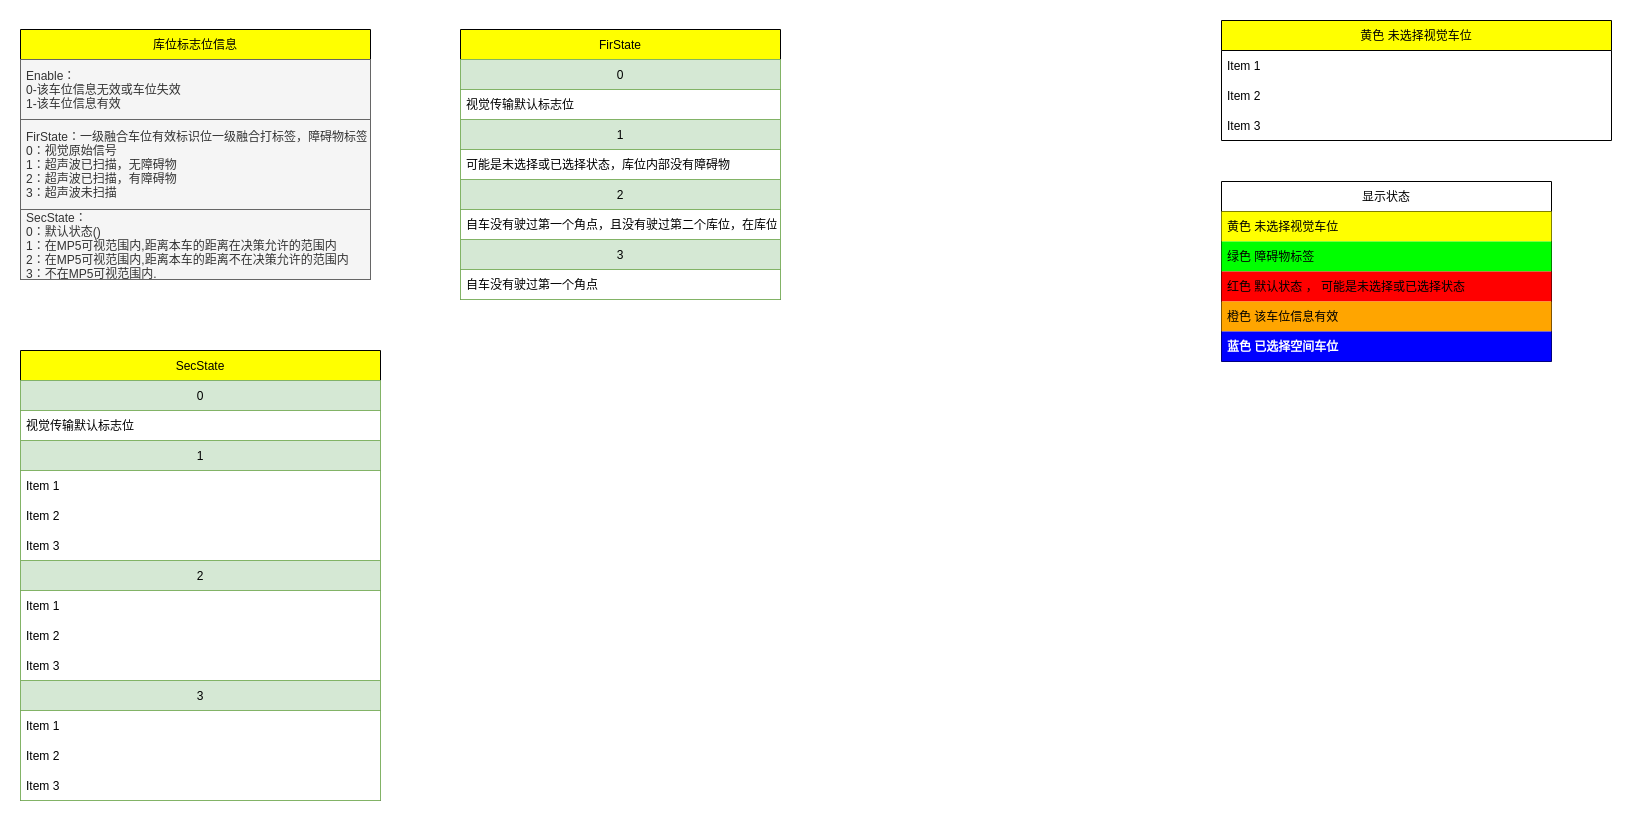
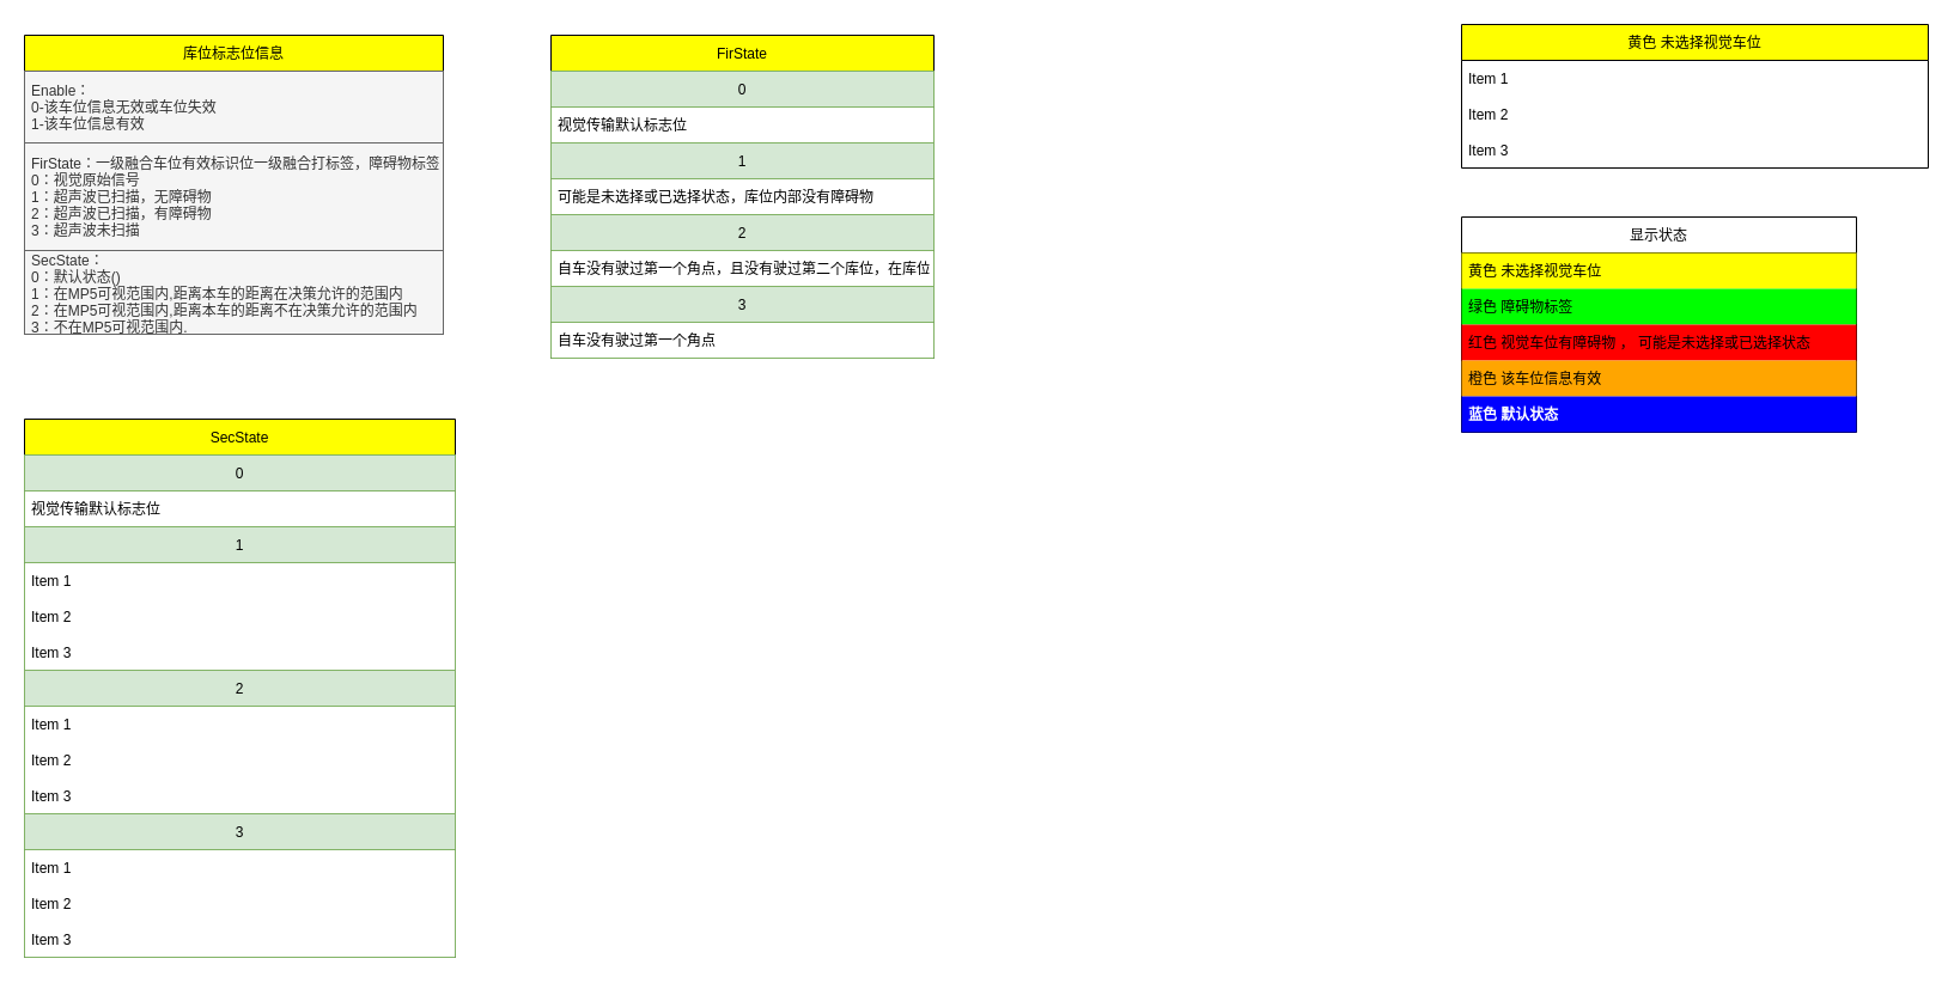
  <mxCell id="0" />
  <mxCell id="1" parent="0" />
  <mxCell id="2" value="显示状态" style="swimlane;fontStyle=0;childLayout=stackLayout;horizontal=1;startSize=30;horizontalStack=0;resizeParent=1;resizeParentMax=0;resizeLast=0;collapsible=1;marginBottom=0;" parent="1" vertex="1"><mxGeometry x="1221" y="181" width="330" height="180" as="geometry" /></mxCell>
  <mxCell id="3" value="黄色   未选择视觉车位 " style="text;strokeColor=none;fillColor=#FFFF00;align=left;verticalAlign=middle;spacingLeft=4;spacingRight=4;overflow=hidden;points=[[0,0.5],[1,0.5]];portConstraint=eastwest;rotatable=0;" parent="2" vertex="1"><mxGeometry y="30" width="330" height="30" as="geometry" /></mxCell>
  <mxCell id="4" value="绿色 障碍物标签" style="text;strokeColor=none;fillColor=#00FF00;align=left;verticalAlign=middle;spacingLeft=4;spacingRight=4;overflow=hidden;points=[[0,0.5],[1,0.5]];portConstraint=eastwest;rotatable=0;" parent="2" vertex="1"><mxGeometry y="60" width="330" height="30" as="geometry" /></mxCell>
- <mxCell id="5" value="红色  默认状态 ， 可能是未选择或已选择状态" style="text;strokeColor=none;fillColor=#FF0000;align=left;verticalAlign=middle;spacingLeft=4;spacingRight=4;overflow=hidden;points=[[0,0.5],[1,0.5]];portConstraint=eastwest;rotatable=0;" parent="2" vertex="1"><mxGeometry y="90" width="330" height="30" as="geometry" /></mxCell>
+ <mxCell id="5" value="红色  视觉车位有障碍物 ， 可能是未选择或已选择状态" style="text;strokeColor=none;fillColor=#FF0000;align=left;verticalAlign=middle;spacingLeft=4;spacingRight=4;overflow=hidden;points=[[0,0.5],[1,0.5]];portConstraint=eastwest;rotatable=0;" parent="2" vertex="1"><mxGeometry y="90" width="330" height="30" as="geometry" /></mxCell>
  <mxCell id="6" value="橙色   该车位信息有效" style="text;strokeColor=none;fillColor=#FFA500;align=left;verticalAlign=middle;spacingLeft=4;spacingRight=4;overflow=hidden;points=[[0,0.5],[1,0.5]];portConstraint=eastwest;rotatable=0;" parent="2" vertex="1"><mxGeometry y="120" width="330" height="30" as="geometry" /></mxCell>
- <mxCell id="7" value="蓝色 已选择空间车位" style="text;strokeColor=none;fillColor=#0000FF;align=left;verticalAlign=middle;spacingLeft=4;spacingRight=4;overflow=hidden;points=[[0,0.5],[1,0.5]];portConstraint=eastwest;rotatable=0;fontStyle=1;fontColor=#FFFFFF;" parent="2" vertex="1"><mxGeometry y="150" width="330" height="30" as="geometry" /></mxCell>
+ <mxCell id="7" value="蓝色 默认状态" style="text;strokeColor=none;fillColor=#0000FF;align=left;verticalAlign=middle;spacingLeft=4;spacingRight=4;overflow=hidden;points=[[0,0.5],[1,0.5]];portConstraint=eastwest;rotatable=0;fontStyle=1;fontColor=#FFFFFF;" parent="2" vertex="1"><mxGeometry y="150" width="330" height="30" as="geometry" /></mxCell>
  <mxCell id="8" value="库位标志位信息" style="swimlane;fontStyle=0;childLayout=stackLayout;horizontal=1;startSize=30;horizontalStack=0;resizeParent=1;resizeParentMax=0;resizeLast=0;collapsible=1;marginBottom=0;fontColor=#000000;fillColor=#FFFF00;" parent="1" vertex="1"><mxGeometry x="20" y="29" width="350" height="250" as="geometry" /></mxCell>
  <mxCell id="9" value="Enable：&#10;0-该车位信息无效或车位失效&#10;1-该车位信息有效" style="text;strokeColor=#666666;fillColor=#f5f5f5;align=left;verticalAlign=middle;spacingLeft=4;spacingRight=4;overflow=hidden;points=[[0,0.5],[1,0.5]];portConstraint=eastwest;rotatable=0;fontColor=#333333;" parent="8" vertex="1"><mxGeometry y="30" width="350" height="60" as="geometry" /></mxCell>
  <mxCell id="10" value="FirState：一级融合车位有效标识位一级融合打标签，障碍物标签）&#10;0：视觉原始信号&#10;1：超声波已扫描，无障碍物&#10;2：超声波已扫描，有障碍物&#10;3：超声波未扫描" style="text;strokeColor=#666666;fillColor=#f5f5f5;align=left;verticalAlign=middle;spacingLeft=4;spacingRight=4;overflow=hidden;points=[[0,0.5],[1,0.5]];portConstraint=eastwest;rotatable=0;fontColor=#333333;" parent="8" vertex="1"><mxGeometry y="90" width="350" height="90" as="geometry" /></mxCell>
  <mxCell id="11" value="SecState：&#10;0：默认状态()&#10;1：在MP5可视范围内,距离本车的距离在决策允许的范围内&#10;2：在MP5可视范围内,距离本车的距离不在决策允许的范围内&#10;3：不在MP5可视范围内.&#10;&#10;" style="text;strokeColor=#666666;fillColor=#f5f5f5;align=left;verticalAlign=middle;spacingLeft=4;spacingRight=4;overflow=hidden;points=[[0,0.5],[1,0.5]];portConstraint=eastwest;rotatable=0;fontColor=#333333;" parent="8" vertex="1"><mxGeometry y="180" width="350" height="70" as="geometry" /></mxCell>
  <mxCell id="12" value="黄色   未选择视觉车位 " style="swimlane;fontStyle=0;childLayout=stackLayout;horizontal=1;startSize=30;horizontalStack=0;resizeParent=1;resizeParentMax=0;resizeLast=0;collapsible=1;marginBottom=0;fontColor=#000000;fillColor=#FFFF00;" parent="1" vertex="1"><mxGeometry x="1221" y="20" width="390" height="120" as="geometry" /></mxCell>
  <mxCell id="13" value="Item 1" style="text;strokeColor=none;fillColor=none;align=left;verticalAlign=middle;spacingLeft=4;spacingRight=4;overflow=hidden;points=[[0,0.5],[1,0.5]];portConstraint=eastwest;rotatable=0;fontColor=#000000;" parent="12" vertex="1"><mxGeometry y="30" width="390" height="30" as="geometry" /></mxCell>
  <mxCell id="14" value="Item 2" style="text;strokeColor=none;fillColor=none;align=left;verticalAlign=middle;spacingLeft=4;spacingRight=4;overflow=hidden;points=[[0,0.5],[1,0.5]];portConstraint=eastwest;rotatable=0;fontColor=#000000;" parent="12" vertex="1"><mxGeometry y="60" width="390" height="30" as="geometry" /></mxCell>
  <mxCell id="15" value="Item 3" style="text;strokeColor=none;fillColor=none;align=left;verticalAlign=middle;spacingLeft=4;spacingRight=4;overflow=hidden;points=[[0,0.5],[1,0.5]];portConstraint=eastwest;rotatable=0;fontColor=#000000;" parent="12" vertex="1"><mxGeometry y="90" width="390" height="30" as="geometry" /></mxCell>
  <mxCell id="16" value="FirState" style="swimlane;fontStyle=0;childLayout=stackLayout;horizontal=1;startSize=30;horizontalStack=0;resizeParent=1;resizeParentMax=0;resizeLast=0;collapsible=1;marginBottom=0;fillColor=#FFFF00;" vertex="1" parent="1"><mxGeometry x="460" y="29" width="320" height="270" as="geometry" /></mxCell>
  <mxCell id="17" value="0" style="swimlane;fontStyle=0;childLayout=stackLayout;horizontal=1;startSize=30;horizontalStack=0;resizeParent=1;resizeParentMax=0;resizeLast=0;collapsible=1;marginBottom=0;fillColor=#d5e8d4;strokeColor=#82b366;" vertex="1" parent="16"><mxGeometry y="30" width="320" height="60" as="geometry" /></mxCell>
  <mxCell id="18" value="视觉传输默认标志位" style="text;strokeColor=none;fillColor=none;align=left;verticalAlign=middle;spacingLeft=4;spacingRight=4;overflow=hidden;points=[[0,0.5],[1,0.5]];portConstraint=eastwest;rotatable=0;" vertex="1" parent="17"><mxGeometry y="30" width="320" height="30" as="geometry" /></mxCell>
  <mxCell id="19" value="1" style="swimlane;fontStyle=0;childLayout=stackLayout;horizontal=1;startSize=30;horizontalStack=0;resizeParent=1;resizeParentMax=0;resizeLast=0;collapsible=1;marginBottom=0;fillColor=#d5e8d4;strokeColor=#82b366;" vertex="1" parent="16"><mxGeometry y="90" width="320" height="60" as="geometry" /></mxCell>
  <mxCell id="20" value="可能是未选择或已选择状态，库位内部没有障碍物" style="text;strokeColor=none;fillColor=none;align=left;verticalAlign=middle;spacingLeft=4;spacingRight=4;overflow=hidden;points=[[0,0.5],[1,0.5]];portConstraint=eastwest;rotatable=0;" vertex="1" parent="19"><mxGeometry y="30" width="320" height="30" as="geometry" /></mxCell>
  <mxCell id="21" value="2" style="swimlane;fontStyle=0;childLayout=stackLayout;horizontal=1;startSize=30;horizontalStack=0;resizeParent=1;resizeParentMax=0;resizeLast=0;collapsible=1;marginBottom=0;fillColor=#d5e8d4;strokeColor=#82b366;" vertex="1" parent="16"><mxGeometry y="150" width="320" height="60" as="geometry" /></mxCell>
  <mxCell id="22" value="自车没有驶过第一个角点，且没有驶过第二个库位，在库位内部检测到障碍物" style="text;strokeColor=none;fillColor=none;align=left;verticalAlign=middle;spacingLeft=4;spacingRight=4;overflow=hidden;points=[[0,0.5],[1,0.5]];portConstraint=eastwest;rotatable=0;" vertex="1" parent="21"><mxGeometry y="30" width="320" height="30" as="geometry" /></mxCell>
  <mxCell id="23" value="3" style="swimlane;fontStyle=0;childLayout=stackLayout;horizontal=1;startSize=30;horizontalStack=0;resizeParent=1;resizeParentMax=0;resizeLast=0;collapsible=1;marginBottom=0;fillColor=#d5e8d4;strokeColor=#82b366;" vertex="1" parent="16"><mxGeometry y="210" width="320" height="60" as="geometry" /></mxCell>
  <mxCell id="24" value="自车没有驶过第一个角点" style="text;strokeColor=none;fillColor=none;align=left;verticalAlign=middle;spacingLeft=4;spacingRight=4;overflow=hidden;points=[[0,0.5],[1,0.5]];portConstraint=eastwest;rotatable=0;" vertex="1" parent="23"><mxGeometry y="30" width="320" height="30" as="geometry" /></mxCell>
  <mxCell id="25" value="SecState" style="swimlane;fontStyle=0;childLayout=stackLayout;horizontal=1;startSize=30;horizontalStack=0;resizeParent=1;resizeParentMax=0;resizeLast=0;collapsible=1;marginBottom=0;fillColor=#FFFF00;" vertex="1" parent="1"><mxGeometry x="20" y="350" width="360" height="450" as="geometry" /></mxCell>
  <mxCell id="26" value="0" style="swimlane;fontStyle=0;childLayout=stackLayout;horizontal=1;startSize=30;horizontalStack=0;resizeParent=1;resizeParentMax=0;resizeLast=0;collapsible=1;marginBottom=0;fillColor=#d5e8d4;strokeColor=#82b366;" vertex="1" parent="25"><mxGeometry y="30" width="360" height="60" as="geometry" /></mxCell>
  <mxCell id="27" value="视觉传输默认标志位" style="text;strokeColor=none;fillColor=none;align=left;verticalAlign=middle;spacingLeft=4;spacingRight=4;overflow=hidden;points=[[0,0.5],[1,0.5]];portConstraint=eastwest;rotatable=0;" vertex="1" parent="26"><mxGeometry y="30" width="360" height="30" as="geometry" /></mxCell>
  <mxCell id="28" value="1" style="swimlane;fontStyle=0;childLayout=stackLayout;horizontal=1;startSize=30;horizontalStack=0;resizeParent=1;resizeParentMax=0;resizeLast=0;collapsible=1;marginBottom=0;fillColor=#d5e8d4;strokeColor=#82b366;" vertex="1" parent="25"><mxGeometry y="90" width="360" height="120" as="geometry" /></mxCell>
  <mxCell id="29" value="Item 1" style="text;strokeColor=none;fillColor=none;align=left;verticalAlign=middle;spacingLeft=4;spacingRight=4;overflow=hidden;points=[[0,0.5],[1,0.5]];portConstraint=eastwest;rotatable=0;" vertex="1" parent="28"><mxGeometry y="30" width="360" height="30" as="geometry" /></mxCell>
  <mxCell id="30" value="Item 2" style="text;strokeColor=none;fillColor=none;align=left;verticalAlign=middle;spacingLeft=4;spacingRight=4;overflow=hidden;points=[[0,0.5],[1,0.5]];portConstraint=eastwest;rotatable=0;" vertex="1" parent="28"><mxGeometry y="60" width="360" height="30" as="geometry" /></mxCell>
  <mxCell id="31" value="Item 3" style="text;strokeColor=none;fillColor=none;align=left;verticalAlign=middle;spacingLeft=4;spacingRight=4;overflow=hidden;points=[[0,0.5],[1,0.5]];portConstraint=eastwest;rotatable=0;" vertex="1" parent="28"><mxGeometry y="90" width="360" height="30" as="geometry" /></mxCell>
  <mxCell id="32" value="2" style="swimlane;fontStyle=0;childLayout=stackLayout;horizontal=1;startSize=30;horizontalStack=0;resizeParent=1;resizeParentMax=0;resizeLast=0;collapsible=1;marginBottom=0;fillColor=#d5e8d4;strokeColor=#82b366;" vertex="1" parent="25"><mxGeometry y="210" width="360" height="120" as="geometry" /></mxCell>
  <mxCell id="33" value="Item 1" style="text;strokeColor=none;fillColor=none;align=left;verticalAlign=middle;spacingLeft=4;spacingRight=4;overflow=hidden;points=[[0,0.5],[1,0.5]];portConstraint=eastwest;rotatable=0;" vertex="1" parent="32"><mxGeometry y="30" width="360" height="30" as="geometry" /></mxCell>
  <mxCell id="34" value="Item 2" style="text;strokeColor=none;fillColor=none;align=left;verticalAlign=middle;spacingLeft=4;spacingRight=4;overflow=hidden;points=[[0,0.5],[1,0.5]];portConstraint=eastwest;rotatable=0;" vertex="1" parent="32"><mxGeometry y="60" width="360" height="30" as="geometry" /></mxCell>
  <mxCell id="35" value="Item 3" style="text;strokeColor=none;fillColor=none;align=left;verticalAlign=middle;spacingLeft=4;spacingRight=4;overflow=hidden;points=[[0,0.5],[1,0.5]];portConstraint=eastwest;rotatable=0;" vertex="1" parent="32"><mxGeometry y="90" width="360" height="30" as="geometry" /></mxCell>
  <mxCell id="36" value="3" style="swimlane;fontStyle=0;childLayout=stackLayout;horizontal=1;startSize=30;horizontalStack=0;resizeParent=1;resizeParentMax=0;resizeLast=0;collapsible=1;marginBottom=0;fillColor=#d5e8d4;strokeColor=#82b366;" vertex="1" parent="25"><mxGeometry y="330" width="360" height="120" as="geometry" /></mxCell>
  <mxCell id="37" value="Item 1" style="text;strokeColor=none;fillColor=none;align=left;verticalAlign=middle;spacingLeft=4;spacingRight=4;overflow=hidden;points=[[0,0.5],[1,0.5]];portConstraint=eastwest;rotatable=0;" vertex="1" parent="36"><mxGeometry y="30" width="360" height="30" as="geometry" /></mxCell>
  <mxCell id="38" value="Item 2" style="text;strokeColor=none;fillColor=none;align=left;verticalAlign=middle;spacingLeft=4;spacingRight=4;overflow=hidden;points=[[0,0.5],[1,0.5]];portConstraint=eastwest;rotatable=0;" vertex="1" parent="36"><mxGeometry y="60" width="360" height="30" as="geometry" /></mxCell>
  <mxCell id="39" value="Item 3" style="text;strokeColor=none;fillColor=none;align=left;verticalAlign=middle;spacingLeft=4;spacingRight=4;overflow=hidden;points=[[0,0.5],[1,0.5]];portConstraint=eastwest;rotatable=0;" vertex="1" parent="36"><mxGeometry y="90" width="360" height="30" as="geometry" /></mxCell>
